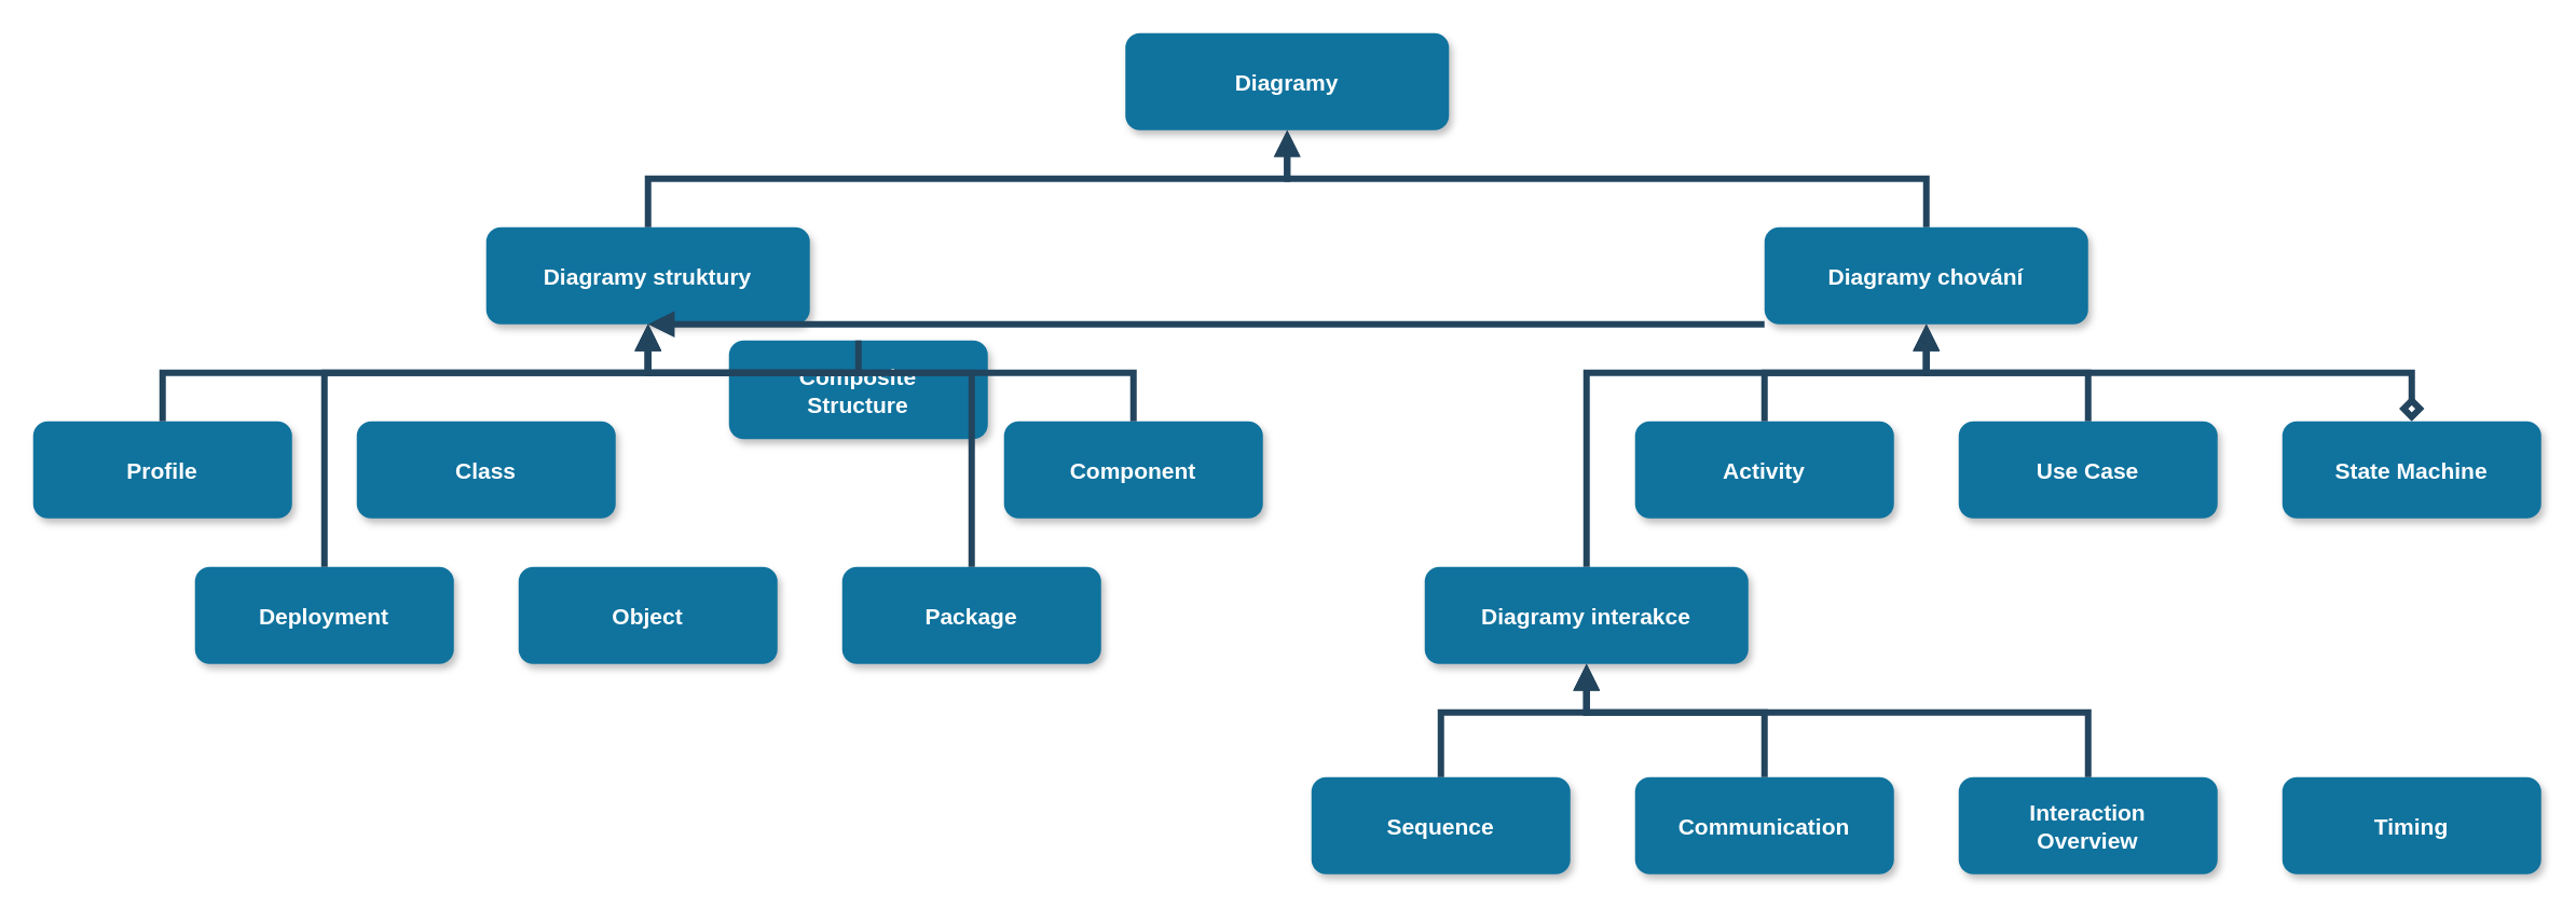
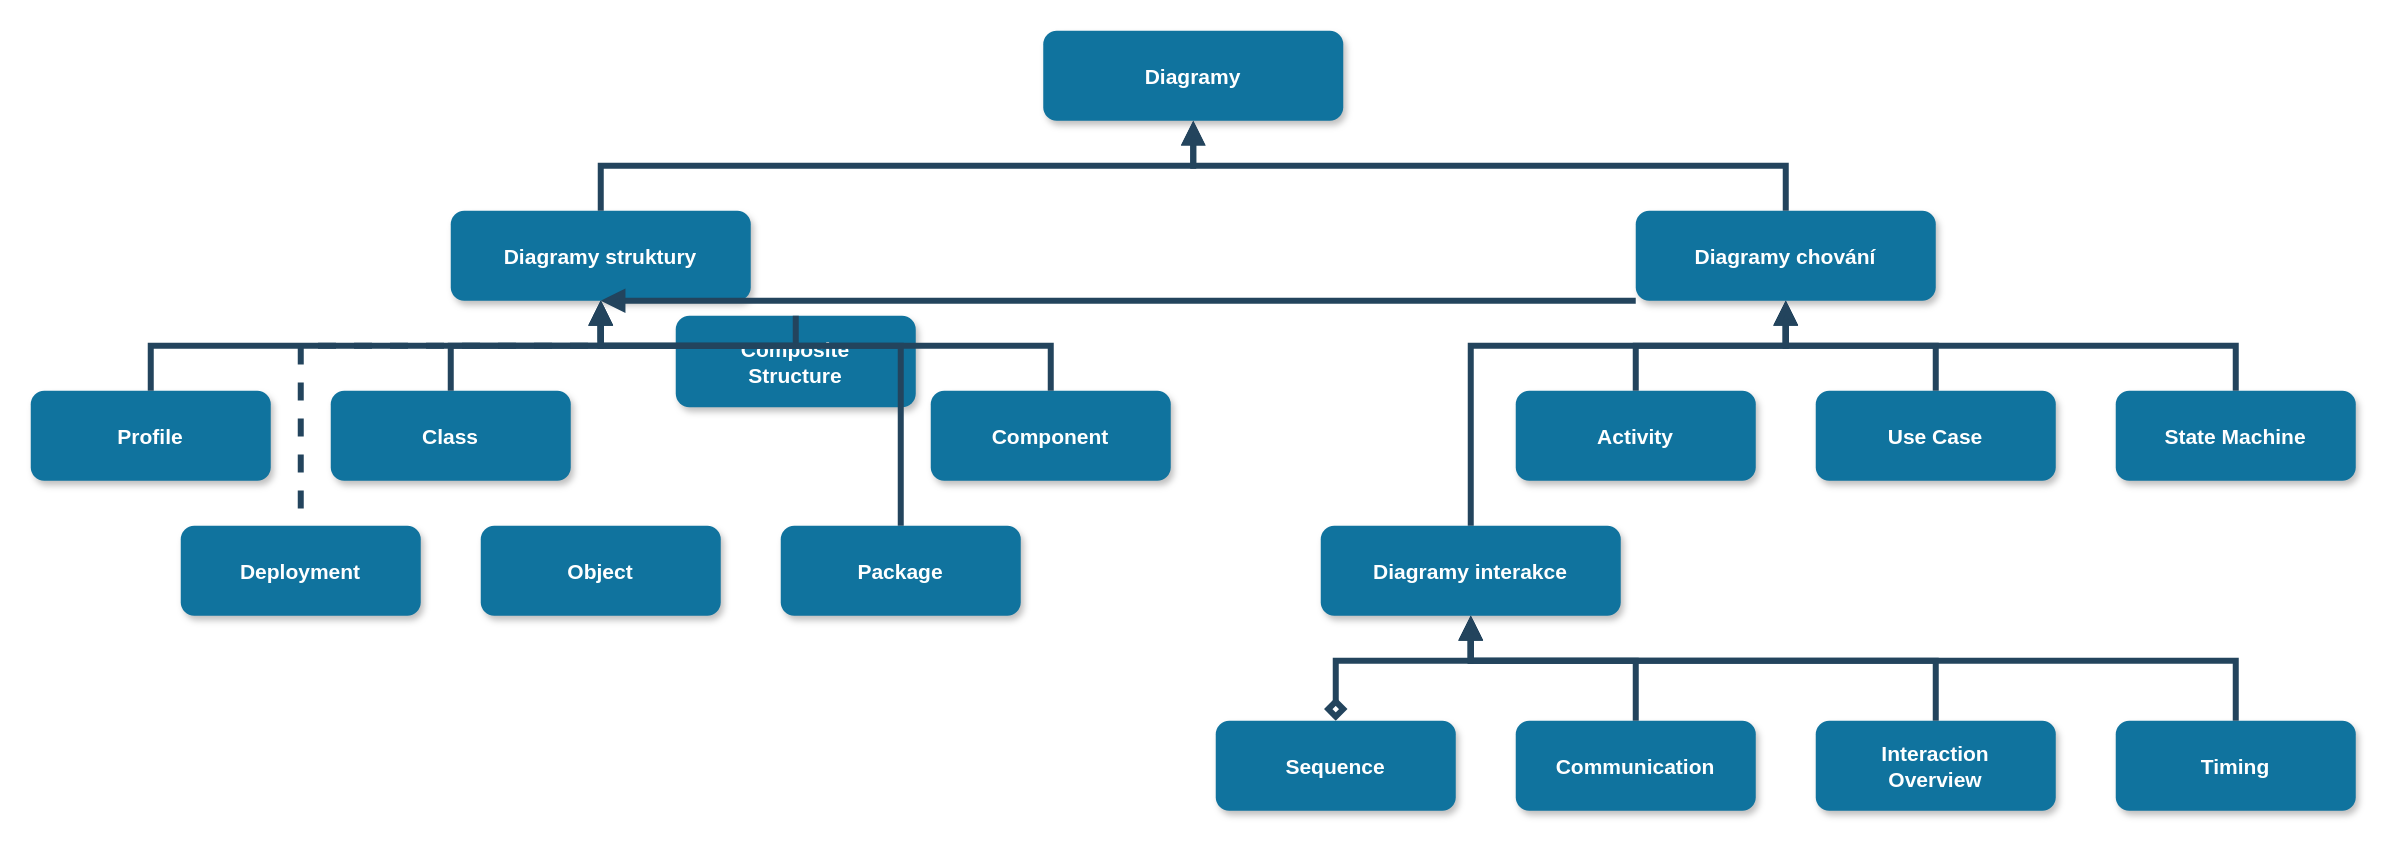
  <mxCell id="0" />
  <mxCell id="1" parent="0" />
  <mxCell id="2" value="Diagramy" style="rounded=1;fillColor=#10739E;strokeColor=none;shadow=1;gradientColor=none;fontStyle=1;fontColor=#FFFFFF;fontSize=14;" parent="1" vertex="1"><mxGeometry x="695" y="20" width="200" height="60" as="geometry" /></mxCell>
  <mxCell id="3" value="Diagramy struktury" style="rounded=1;fillColor=#10739E;strokeColor=none;shadow=1;gradientColor=none;fontStyle=1;fontColor=#FFFFFF;fontSize=14;" parent="1" vertex="1"><mxGeometry x="300" y="140" width="200" height="60" as="geometry" /></mxCell>
  <mxCell id="4" value="Profile" style="rounded=1;fillColor=#10739E;strokeColor=none;shadow=1;gradientColor=none;fontStyle=1;fontColor=#FFFFFF;fontSize=14;" parent="1" vertex="1"><mxGeometry x="20" y="260" width="160" height="60" as="geometry" /></mxCell>
  <mxCell id="5" value="Diagramy chování" style="rounded=1;fillColor=#10739E;strokeColor=none;shadow=1;gradientColor=none;fontStyle=1;fontColor=#FFFFFF;fontSize=14;" parent="1" vertex="1"><mxGeometry x="1090" y="140" width="200" height="60" as="geometry" /></mxCell>
  <mxCell id="6" value="Class" style="rounded=1;fillColor=#10739E;strokeColor=none;shadow=1;gradientColor=none;fontStyle=1;fontColor=#FFFFFF;fontSize=14;" parent="1" vertex="1"><mxGeometry x="220" y="260" width="160" height="60" as="geometry" /></mxCell>
  <mxCell id="7" value="" style="edgeStyle=elbowEdgeStyle;elbow=vertical;strokeWidth=4;endArrow=none;endFill=0;fontStyle=1;strokeColor=#23445D;startArrow=block;startFill=1;rounded=0;" parent="1" source="2" target="3" edge="1"><mxGeometry x="22" y="165.5" width="100" height="100" as="geometry"><mxPoint x="-88" y="195.5" as="sourcePoint" /><mxPoint x="12" y="95.5" as="targetPoint" /></mxGeometry></mxCell>
  <mxCell id="8" value="" style="edgeStyle=elbowEdgeStyle;elbow=vertical;strokeWidth=4;endArrow=none;endFill=0;fontStyle=1;strokeColor=#23445D;startArrow=block;startFill=1;entryX=0.5;entryY=0;entryDx=0;entryDy=0;rounded=0;" edge="1" parent="1" source="2" target="5"><mxGeometry x="22" y="165.5" width="100" height="100" as="geometry"><mxPoint x="670" y="200" as="sourcePoint" /><mxPoint x="500" y="286" as="targetPoint" /></mxGeometry></mxCell>
  <mxCell id="9" value="Composite&#10;Structure" style="rounded=1;fillColor=#10739E;strokeColor=none;shadow=1;gradientColor=none;fontStyle=1;fontColor=#FFFFFF;fontSize=14;" vertex="1" parent="1"><mxGeometry x="450" y="210" width="160" height="61" as="geometry" /></mxCell>
  <mxCell id="10" value="Component" style="rounded=1;fillColor=#10739E;strokeColor=none;shadow=1;gradientColor=none;fontStyle=1;fontColor=#FFFFFF;fontSize=14;" vertex="1" parent="1"><mxGeometry x="620" y="260" width="160" height="60" as="geometry" /></mxCell>
  <mxCell id="11" value="Deployment" style="rounded=1;fillColor=#10739E;strokeColor=none;shadow=1;gradientColor=none;fontStyle=1;fontColor=#FFFFFF;fontSize=14;" vertex="1" parent="1"><mxGeometry x="120" y="350" width="160" height="60" as="geometry" /></mxCell>
  <mxCell id="12" value="Object" style="rounded=1;fillColor=#10739E;strokeColor=none;shadow=1;gradientColor=none;fontStyle=1;fontColor=#FFFFFF;fontSize=14;" vertex="1" parent="1"><mxGeometry x="320" y="350" width="160" height="60" as="geometry" /></mxCell>
  <mxCell id="13" value="Package" style="rounded=1;fillColor=#10739E;strokeColor=none;shadow=1;gradientColor=none;fontStyle=1;fontColor=#FFFFFF;fontSize=14;" vertex="1" parent="1"><mxGeometry x="520" y="350" width="160" height="60" as="geometry" /></mxCell>
  <mxCell id="14" value="" style="edgeStyle=elbowEdgeStyle;elbow=vertical;strokeWidth=4;endArrow=none;endFill=0;fontStyle=1;strokeColor=#23445D;startArrow=block;startFill=1;entryX=0.5;entryY=0;entryDx=0;entryDy=0;exitX=0.5;exitY=1;exitDx=0;exitDy=0;rounded=0;" edge="1" parent="1" source="3" target="4"><mxGeometry x="22" y="165.5" width="100" height="100" as="geometry"><mxPoint x="777" y="90" as="sourcePoint" /><mxPoint x="410" y="150" as="targetPoint" /><Array as="points"><mxPoint x="210" y="230" /></Array></mxGeometry></mxCell>
+ <mxCell id="15" value="" style="edgeStyle=elbowEdgeStyle;elbow=vertical;strokeWidth=4;endArrow=none;endFill=0;fontStyle=1;strokeColor=#23445D;startArrow=block;startFill=1;exitX=0.5;exitY=1;exitDx=0;exitDy=0;rounded=0;entryX=0.5;entryY=0;entryDx=0;entryDy=0;" edge="1" parent="1" source="3" target="6"><mxGeometry x="22" y="165.5" width="100" height="100" as="geometry"><mxPoint x="410" y="210" as="sourcePoint" /><mxPoint x="30" y="260" as="targetPoint" /><Array as="points"><mxPoint x="330" y="230" /></Array></mxGeometry></mxCell>
  <mxCell id="16" value="" style="edgeStyle=elbowEdgeStyle;elbow=vertical;strokeWidth=4;endArrow=none;endFill=0;fontStyle=1;strokeColor=#23445D;startArrow=block;startFill=1;exitX=0.5;exitY=1;exitDx=0;exitDy=0;rounded=0;" edge="1" parent="1" source="3" target="5"><mxGeometry x="22" y="165.5" width="100" height="100" as="geometry"><mxPoint x="420" y="220" as="sourcePoint" /><mxPoint x="290" y="270" as="targetPoint" /></mxGeometry></mxCell>
  <mxCell id="17" value="" style="edgeStyle=elbowEdgeStyle;elbow=vertical;strokeWidth=4;endArrow=none;endFill=0;fontStyle=1;strokeColor=#23445D;startArrow=block;startFill=1;exitX=0.5;exitY=1;exitDx=0;exitDy=0;entryX=0.5;entryY=0;entryDx=0;entryDy=0;rounded=0;" edge="1" parent="1" source="3" target="9"><mxGeometry x="22" y="165.5" width="100" height="100" as="geometry"><mxPoint x="430" y="230" as="sourcePoint" /><mxPoint x="300" y="280" as="targetPoint" /><Array as="points"><mxPoint x="460" y="230" /></Array></mxGeometry></mxCell>
  <mxCell id="18" value="" style="edgeStyle=elbowEdgeStyle;elbow=vertical;strokeWidth=4;endArrow=none;endFill=0;fontStyle=1;strokeColor=#23445D;startArrow=block;startFill=1;exitX=0.5;exitY=1;exitDx=0;exitDy=0;entryX=0.5;entryY=0;entryDx=0;entryDy=0;spacing=2;fontSize=11;startSize=0;endSize=0;jumpSize=0;rounded=0;" edge="1" parent="1" source="3" target="13"><mxGeometry x="22" y="165.5" width="100" height="100" as="geometry"><mxPoint x="440" y="240" as="sourcePoint" /><mxPoint x="310" y="290" as="targetPoint" /><Array as="points"><mxPoint x="520" y="230" /></Array></mxGeometry></mxCell>
  <mxCell id="19" value="" style="edgeStyle=elbowEdgeStyle;elbow=vertical;strokeWidth=4;endArrow=none;endFill=0;fontStyle=1;strokeColor=#23445D;startArrow=block;startFill=1;exitX=0.5;exitY=1;exitDx=0;exitDy=0;entryX=0.5;entryY=0;entryDx=0;entryDy=0;rounded=0;jumpStyle=none;jumpSize=0;" edge="1" parent="1" source="3" target="10"><mxGeometry x="22" y="165.5" width="100" height="100" as="geometry"><mxPoint x="450" y="250" as="sourcePoint" /><mxPoint x="320" y="300" as="targetPoint" /><Array as="points"><mxPoint x="590" y="230" /></Array></mxGeometry></mxCell>
- <mxCell id="20" value="" style="edgeStyle=elbowEdgeStyle;elbow=vertical;strokeWidth=4;endArrow=none;endFill=0;fontStyle=1;strokeColor=#23445D;startArrow=block;startFill=1;entryX=0.5;entryY=0;entryDx=0;entryDy=0;exitX=0.5;exitY=1;exitDx=0;exitDy=0;rounded=0;jumpSize=0;" edge="1" parent="1" source="3" target="11"><mxGeometry x="22" y="165.5" width="100" height="100" as="geometry"><mxPoint x="410" y="210" as="sourcePoint" /><mxPoint x="30" y="260" as="targetPoint" /><Array as="points"><mxPoint x="270" y="230" /></Array></mxGeometry></mxCell>
+ <mxCell id="20" value="" style="edgeStyle=elbowEdgeStyle;elbow=vertical;strokeWidth=4;endArrow=none;endFill=0;fontStyle=1;strokeColor=#23445D;startArrow=block;startFill=1;entryX=0.5;entryY=0;entryDx=0;entryDy=0;exitX=0.5;exitY=1;exitDx=0;exitDy=0;rounded=0;jumpSize=0;dashed=1;" edge="1" parent="1" source="3" target="11"><mxGeometry x="22" y="165.5" width="100" height="100" as="geometry"><mxPoint x="410" y="210" as="sourcePoint" /><mxPoint x="30" y="260" as="targetPoint" /><Array as="points"><mxPoint x="270" y="230" /></Array></mxGeometry></mxCell>
  <mxCell id="21" value="Activity" style="rounded=1;fillColor=#10739E;strokeColor=none;shadow=1;gradientColor=none;fontStyle=1;fontColor=#FFFFFF;fontSize=14;" vertex="1" parent="1"><mxGeometry x="1010" y="260" width="160" height="60" as="geometry" /></mxCell>
  <mxCell id="22" value="Use Case" style="rounded=1;fillColor=#10739E;strokeColor=none;shadow=1;gradientColor=none;fontStyle=1;fontColor=#FFFFFF;fontSize=14;" vertex="1" parent="1"><mxGeometry x="1210" y="260" width="160" height="60" as="geometry" /></mxCell>
  <mxCell id="23" value="State Machine" style="rounded=1;fillColor=#10739E;strokeColor=none;shadow=1;gradientColor=none;fontStyle=1;fontColor=#FFFFFF;fontSize=14;" vertex="1" parent="1"><mxGeometry x="1410" y="260" width="160" height="60" as="geometry" /></mxCell>
  <mxCell id="24" value="Diagramy interakce" style="rounded=1;fillColor=#10739E;strokeColor=none;shadow=1;gradientColor=none;fontStyle=1;fontColor=#FFFFFF;fontSize=14;" vertex="1" parent="1"><mxGeometry x="880" y="350" width="200" height="60" as="geometry" /></mxCell>
  <mxCell id="25" value="" style="edgeStyle=elbowEdgeStyle;elbow=vertical;strokeWidth=4;endArrow=none;endFill=0;fontStyle=1;strokeColor=#23445D;startArrow=block;startFill=1;exitX=0.5;exitY=1;exitDx=0;exitDy=0;entryX=0.5;entryY=0;entryDx=0;entryDy=0;rounded=0;jumpStyle=none;jumpSize=0;" edge="1" parent="1" source="5" target="21"><mxGeometry x="22" y="165.5" width="100" height="100" as="geometry"><mxPoint x="410" y="210" as="sourcePoint" /><mxPoint x="710" y="270" as="targetPoint" /><Array as="points"><mxPoint x="1170" y="230" /></Array></mxGeometry></mxCell>
  <mxCell id="26" value="" style="edgeStyle=elbowEdgeStyle;elbow=vertical;strokeWidth=4;endArrow=none;endFill=0;fontStyle=1;strokeColor=#23445D;startArrow=block;startFill=1;rounded=0;jumpStyle=none;jumpSize=0;entryX=0.5;entryY=0;entryDx=0;entryDy=0;" edge="1" parent="1" target="22"><mxGeometry x="22" y="165.5" width="100" height="100" as="geometry"><mxPoint x="1190" y="200" as="sourcePoint" /><mxPoint x="1100" y="270" as="targetPoint" /><Array as="points"><mxPoint x="1240" y="230" /></Array></mxGeometry></mxCell>
- <mxCell id="27" value="" style="edgeStyle=elbowEdgeStyle;elbow=vertical;strokeWidth=4;endArrow=diamond;endFill=0;fontStyle=1;strokeColor=#23445D;startArrow=block;startFill=1;rounded=0;jumpStyle=none;jumpSize=0;exitX=0.5;exitY=1;exitDx=0;exitDy=0;" edge="1" parent="1" source="5" target="23"><mxGeometry x="22" y="165.5" width="100" height="100" as="geometry"><mxPoint x="1200" y="210" as="sourcePoint" /><mxPoint x="1300" y="270" as="targetPoint" /><Array as="points"><mxPoint x="1340" y="230" /></Array></mxGeometry></mxCell>
+ <mxCell id="27" value="" style="edgeStyle=elbowEdgeStyle;elbow=vertical;strokeWidth=4;endArrow=none;endFill=0;fontStyle=1;strokeColor=#23445D;startArrow=block;startFill=1;rounded=0;jumpStyle=none;jumpSize=0;exitX=0.5;exitY=1;exitDx=0;exitDy=0;" edge="1" parent="1" source="5" target="23"><mxGeometry x="22" y="165.5" width="100" height="100" as="geometry"><mxPoint x="1200" y="210" as="sourcePoint" /><mxPoint x="1300" y="270" as="targetPoint" /><Array as="points"><mxPoint x="1340" y="230" /></Array></mxGeometry></mxCell>
  <mxCell id="28" value="" style="edgeStyle=elbowEdgeStyle;elbow=vertical;strokeWidth=4;endArrow=none;endFill=0;fontStyle=1;strokeColor=#23445D;startArrow=block;startFill=1;rounded=0;jumpStyle=none;jumpSize=0;exitX=0.5;exitY=1;exitDx=0;exitDy=0;entryX=0.5;entryY=0;entryDx=0;entryDy=0;" edge="1" parent="1" source="5" target="24"><mxGeometry x="22" y="165.5" width="100" height="100" as="geometry"><mxPoint x="1200" y="210" as="sourcePoint" /><mxPoint x="1500" y="270" as="targetPoint" /><Array as="points"><mxPoint x="980" y="230" /></Array></mxGeometry></mxCell>
  <mxCell id="29" value="Sequence" style="rounded=1;fillColor=#10739E;strokeColor=none;shadow=1;gradientColor=none;fontStyle=1;fontColor=#FFFFFF;fontSize=14;" vertex="1" parent="1"><mxGeometry x="810" y="480" width="160" height="60" as="geometry" /></mxCell>
  <mxCell id="30" value="Communication" style="rounded=1;fillColor=#10739E;strokeColor=none;shadow=1;gradientColor=none;fontStyle=1;fontColor=#FFFFFF;fontSize=14;" vertex="1" parent="1"><mxGeometry x="1010" y="480" width="160" height="60" as="geometry" /></mxCell>
  <mxCell id="31" value="Interaction&#10;Overview" style="rounded=1;fillColor=#10739E;strokeColor=none;shadow=1;gradientColor=none;fontStyle=1;fontColor=#FFFFFF;fontSize=14;" vertex="1" parent="1"><mxGeometry x="1210" y="480" width="160" height="60" as="geometry" /></mxCell>
  <mxCell id="32" value="Timing" style="rounded=1;fillColor=#10739E;strokeColor=none;shadow=1;gradientColor=none;fontStyle=1;fontColor=#FFFFFF;fontSize=14;" vertex="1" parent="1"><mxGeometry x="1410" y="480" width="160" height="60" as="geometry" /></mxCell>
- <mxCell id="33" value="" style="edgeStyle=elbowEdgeStyle;elbow=vertical;strokeWidth=4;endArrow=none;endFill=0;fontStyle=1;strokeColor=#23445D;startArrow=block;startFill=1;rounded=0;jumpStyle=none;jumpSize=0;exitX=0.5;exitY=1;exitDx=0;exitDy=0;entryX=0.5;entryY=0;entryDx=0;entryDy=0;" edge="1" parent="1" source="24" target="29"><mxGeometry x="22" y="165.5" width="100" height="100" as="geometry"><mxPoint x="1200" y="210" as="sourcePoint" /><mxPoint x="990" y="360" as="targetPoint" /><Array as="points"><mxPoint x="940" y="440" /></Array></mxGeometry></mxCell>
+ <mxCell id="33" value="" style="edgeStyle=elbowEdgeStyle;elbow=vertical;strokeWidth=4;endArrow=diamond;endFill=0;fontStyle=1;strokeColor=#23445D;startArrow=block;startFill=1;rounded=0;jumpStyle=none;jumpSize=0;exitX=0.5;exitY=1;exitDx=0;exitDy=0;entryX=0.5;entryY=0;entryDx=0;entryDy=0;" edge="1" parent="1" source="24" target="29"><mxGeometry x="22" y="165.5" width="100" height="100" as="geometry"><mxPoint x="1200" y="210" as="sourcePoint" /><mxPoint x="990" y="360" as="targetPoint" /><Array as="points"><mxPoint x="940" y="440" /></Array></mxGeometry></mxCell>
  <mxCell id="34" value="" style="edgeStyle=elbowEdgeStyle;elbow=vertical;strokeWidth=4;endArrow=none;endFill=0;fontStyle=1;strokeColor=#23445D;startArrow=block;startFill=1;rounded=0;jumpStyle=none;jumpSize=0;exitX=0.5;exitY=1;exitDx=0;exitDy=0;entryX=0.5;entryY=0;entryDx=0;entryDy=0;" edge="1" parent="1" source="24" target="30"><mxGeometry x="22" y="165.5" width="100" height="100" as="geometry"><mxPoint x="990" y="420" as="sourcePoint" /><mxPoint x="900" y="480" as="targetPoint" /><Array as="points"><mxPoint x="1030" y="440" /></Array></mxGeometry></mxCell>
  <mxCell id="35" value="" style="edgeStyle=elbowEdgeStyle;elbow=vertical;strokeWidth=4;endArrow=none;endFill=0;fontStyle=1;strokeColor=#23445D;startArrow=block;startFill=1;rounded=0;jumpStyle=none;jumpSize=0;exitX=0.5;exitY=1;exitDx=0;exitDy=0;entryX=0.5;entryY=0;entryDx=0;entryDy=0;" edge="1" parent="1" source="24" target="31"><mxGeometry x="22" y="165.5" width="100" height="100" as="geometry"><mxPoint x="1000" y="430" as="sourcePoint" /><mxPoint x="910" y="490" as="targetPoint" /><Array as="points"><mxPoint x="1130" y="440" /></Array></mxGeometry></mxCell>
+ <mxCell id="36" value="" style="edgeStyle=elbowEdgeStyle;elbow=vertical;strokeWidth=4;endArrow=none;endFill=0;fontStyle=1;strokeColor=#23445D;startArrow=block;startFill=1;rounded=0;jumpStyle=none;jumpSize=0;exitX=0.5;exitY=1;exitDx=0;exitDy=0;entryX=0.5;entryY=0;entryDx=0;entryDy=0;" edge="1" parent="1" source="24" target="32"><mxGeometry x="22" y="165.5" width="100" height="100" as="geometry"><mxPoint x="1010" y="440" as="sourcePoint" /><mxPoint x="920" y="500" as="targetPoint" /><Array as="points"><mxPoint x="980" y="440" /></Array></mxGeometry></mxCell>
